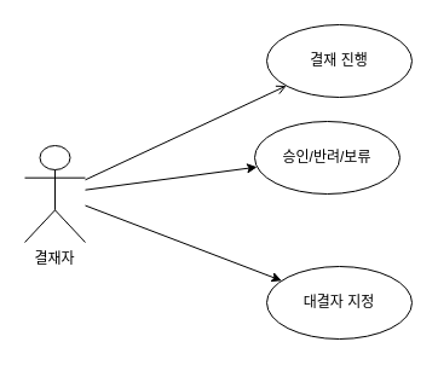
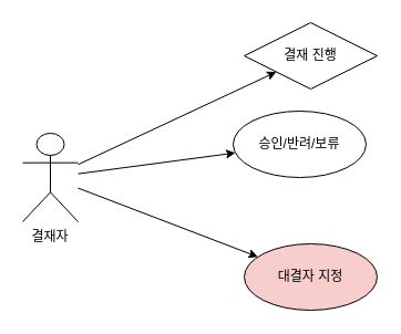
  <mxCell id="0" />
  <mxCell id="1" parent="0" />
  <mxCell id="2" value="결재자" style="shape=umlActor;verticalLabelPosition=bottom;verticalAlign=top;" vertex="1" parent="1"><mxGeometry x="20" y="120" width="50" height="80" as="geometry" /></mxCell>
- <mxCell id="3" value="결재 진행" style="ellipse;whiteSpace=wrap;html=1;" vertex="1" parent="1"><mxGeometry x="220" y="20" width="120" height="60" as="geometry" /></mxCell>
+ <mxCell id="3" value="결재 진행" style="rhombus;whiteSpace=wrap;html=1;" vertex="1" parent="1"><mxGeometry x="220" y="20" width="120" height="60" as="geometry" /></mxCell>
  <mxCell id="4" value="승인/반려/보류" style="ellipse;whiteSpace=wrap;html=1;" vertex="1" parent="1"><mxGeometry x="210" y="100" width="120" height="60" as="geometry" /></mxCell>
- <mxCell id="5" value="대결자 지정" style="ellipse;whiteSpace=wrap;html=1;" vertex="1" parent="1"><mxGeometry x="220" y="220" width="120" height="60" as="geometry" /></mxCell>
- <mxCell id="6" edge="1" parent="1" source="2" target="3" style="endArrow=open;"><mxGeometry relative="1" as="geometry" /></mxCell>
+ <mxCell id="5" value="대결자 지정" style="ellipse;whiteSpace=wrap;html=1;fillColor=#f8cecc;" vertex="1" parent="1"><mxGeometry x="220" y="220" width="120" height="60" as="geometry" /></mxCell>
+ <mxCell id="6" edge="1" parent="1" source="2" target="3"><mxGeometry relative="1" as="geometry" /></mxCell>
  <mxCell id="7" edge="1" parent="1" source="2" target="4"><mxGeometry relative="1" as="geometry" /></mxCell>
  <mxCell id="8" edge="1" parent="1" source="2" target="5"><mxGeometry relative="1" as="geometry" /></mxCell>
